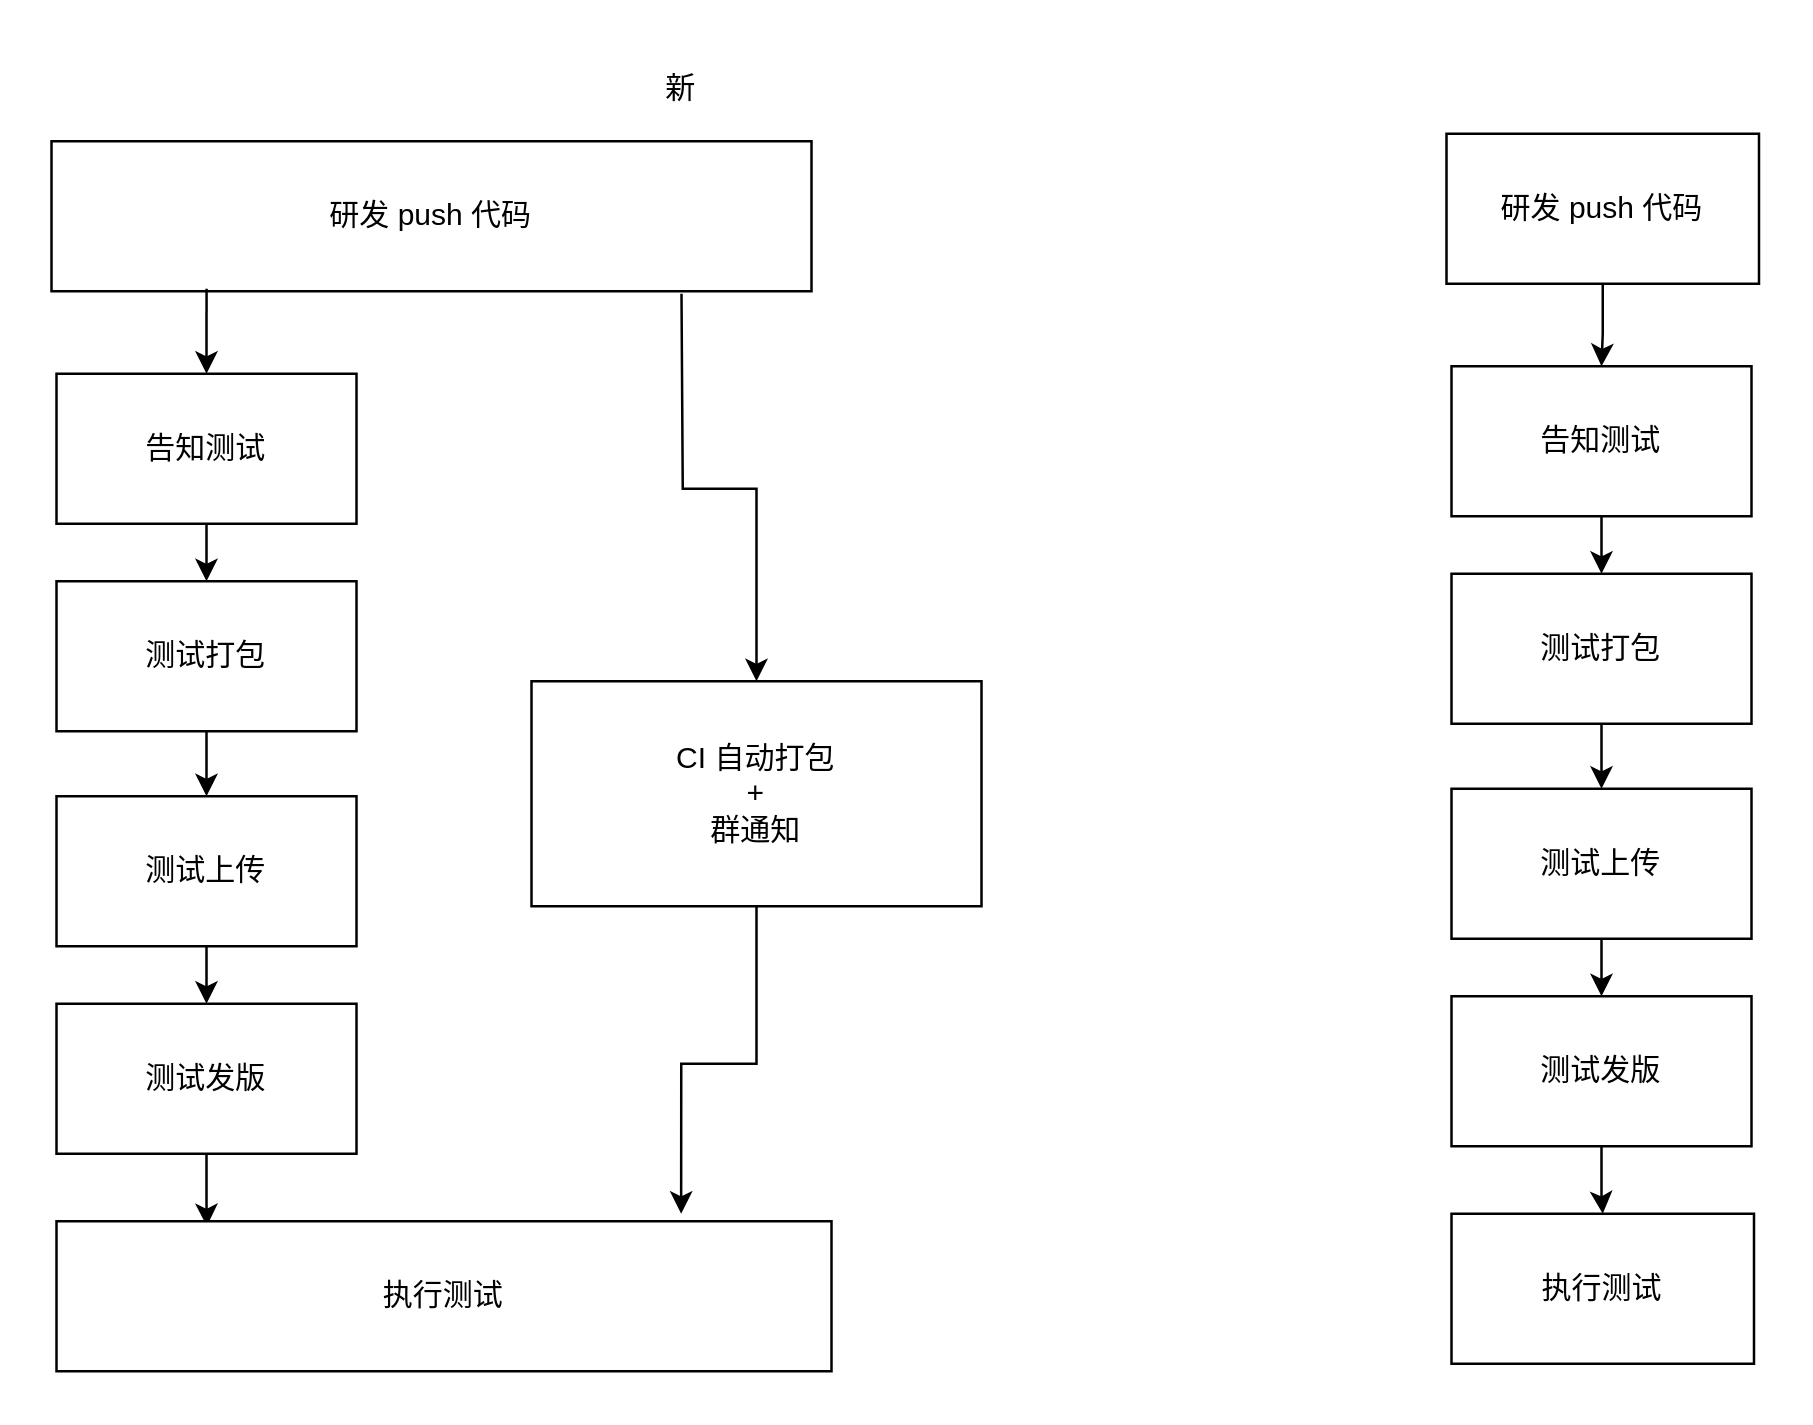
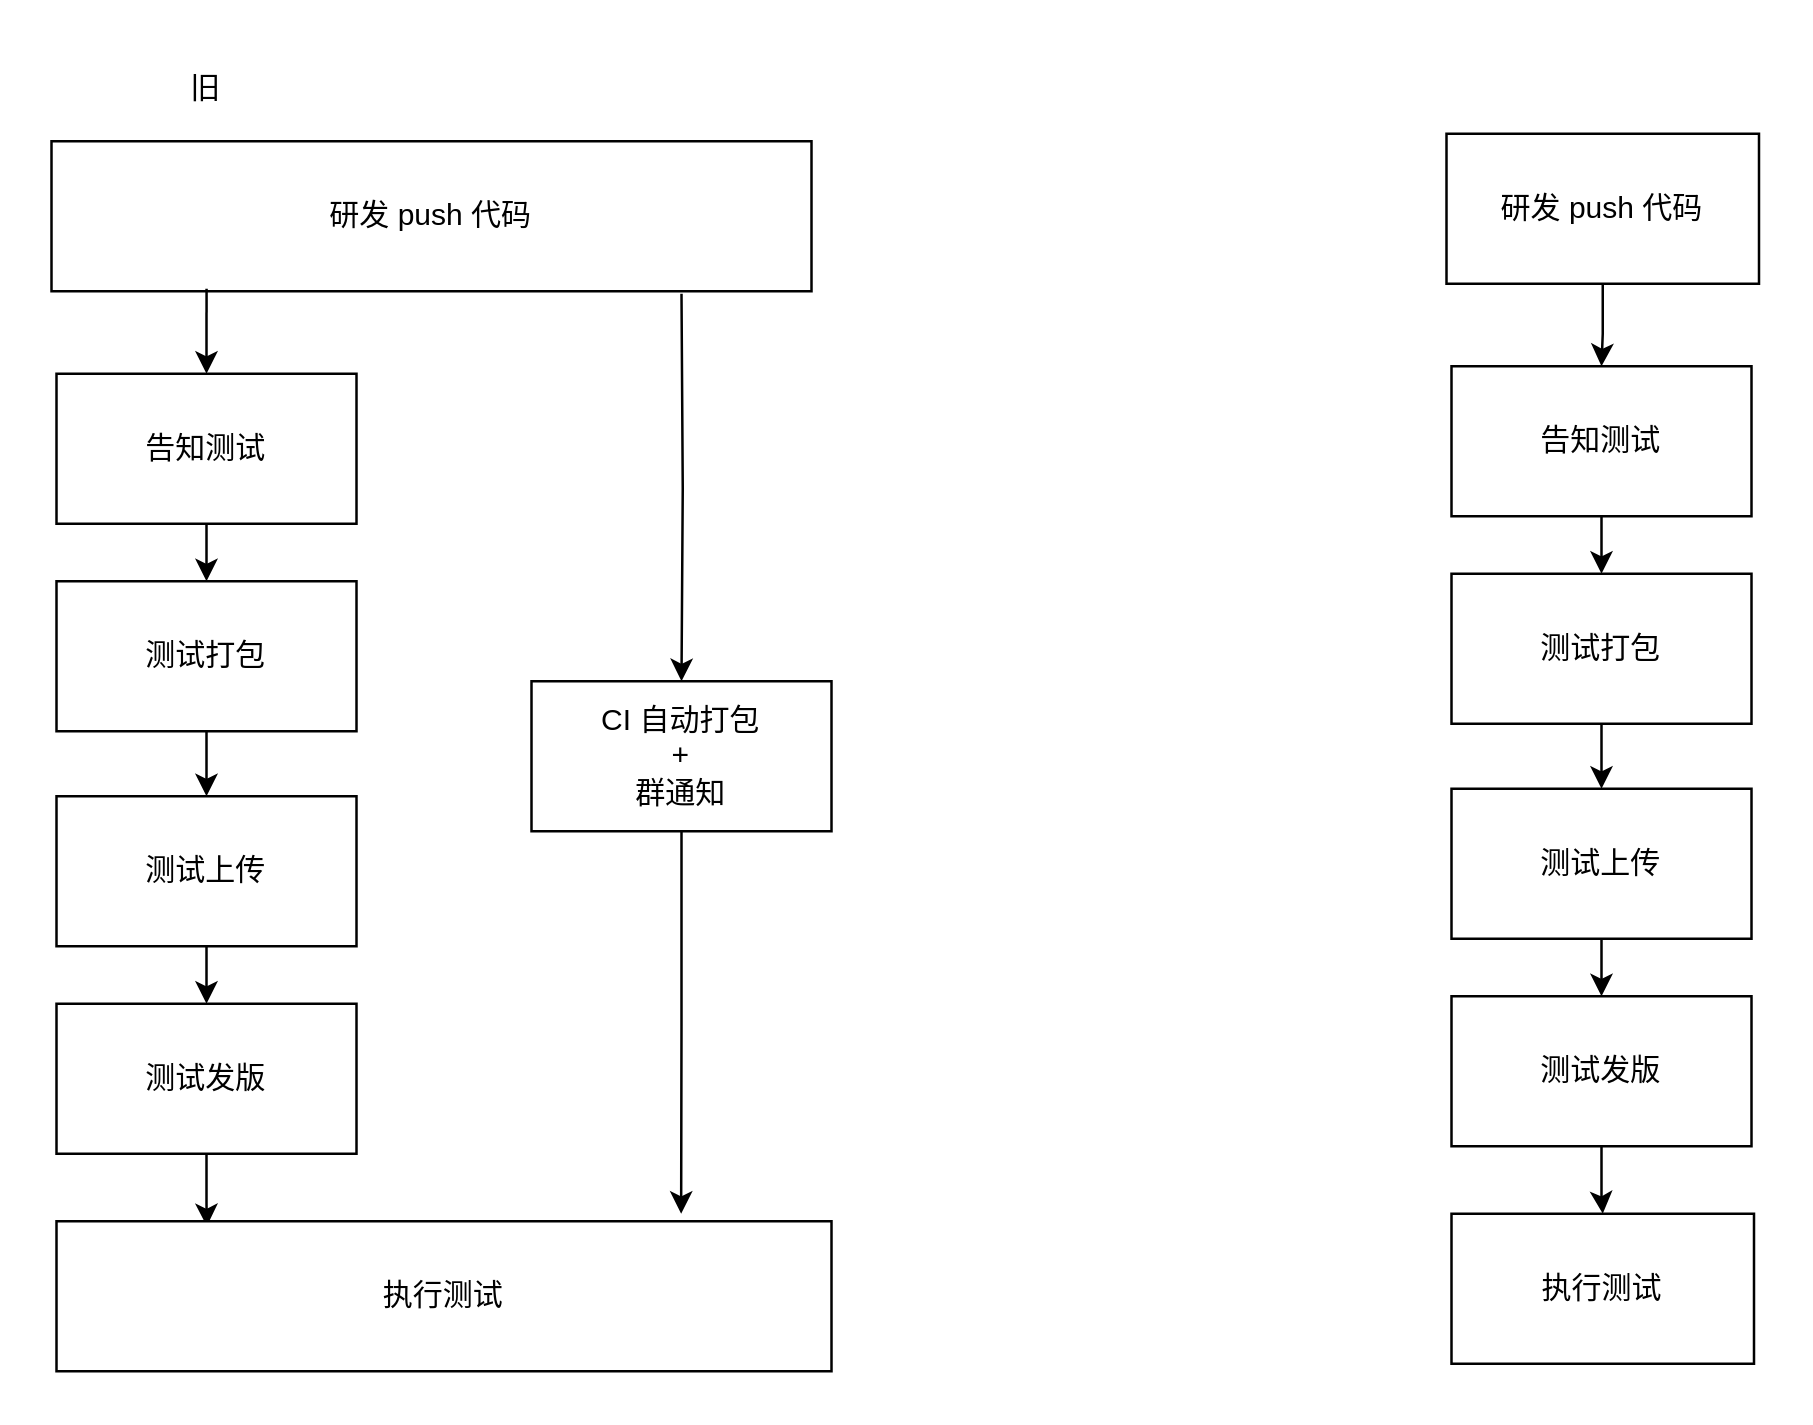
  <mxCell id="0" />
  <mxCell id="1" parent="0" />
  <mxCell id="2" value="研发 push 代码" style="rounded=0;whiteSpace=wrap;html=1;" vertex="1" parent="1"><mxGeometry x="20" y="56" width="304" height="60" as="geometry" /></mxCell>
  <mxCell id="3" value="" style="edgeStyle=orthogonalEdgeStyle;rounded=0;orthogonalLoop=1;jettySize=auto;html=1;" edge="1" parent="1" source="4" target="6"><mxGeometry relative="1" as="geometry" /></mxCell>
  <mxCell id="4" value="告知测试" style="rounded=0;whiteSpace=wrap;html=1;" vertex="1" parent="1"><mxGeometry x="22" y="149" width="120" height="60" as="geometry" /></mxCell>
  <mxCell id="5" value="" style="edgeStyle=orthogonalEdgeStyle;rounded=0;orthogonalLoop=1;jettySize=auto;html=1;" edge="1" parent="1" source="6" target="8"><mxGeometry relative="1" as="geometry" /></mxCell>
  <mxCell id="6" value="测试打包" style="rounded=0;whiteSpace=wrap;html=1;" vertex="1" parent="1"><mxGeometry x="22" y="232" width="120" height="60" as="geometry" /></mxCell>
  <mxCell id="7" value="" style="edgeStyle=orthogonalEdgeStyle;rounded=0;orthogonalLoop=1;jettySize=auto;html=1;" edge="1" parent="1" source="8" target="10"><mxGeometry relative="1" as="geometry" /></mxCell>
  <mxCell id="8" value="测试上传" style="rounded=0;whiteSpace=wrap;html=1;" vertex="1" parent="1"><mxGeometry x="22" y="318" width="120" height="60" as="geometry" /></mxCell>
  <mxCell id="9" value="" style="edgeStyle=orthogonalEdgeStyle;rounded=0;orthogonalLoop=1;jettySize=auto;html=1;entryX=0.194;entryY=0.033;entryDx=0;entryDy=0;entryPerimeter=0;" edge="1" parent="1" source="10" target="14"><mxGeometry relative="1" as="geometry" /></mxCell>
  <mxCell id="10" value="测试发版" style="rounded=0;whiteSpace=wrap;html=1;" vertex="1" parent="1"><mxGeometry x="22" y="401" width="120" height="60" as="geometry" /></mxCell>
  <mxCell id="11" value="" style="edgeStyle=orthogonalEdgeStyle;rounded=0;orthogonalLoop=1;jettySize=auto;html=1;entryX=0.806;entryY=-0.05;entryDx=0;entryDy=0;entryPerimeter=0;" edge="1" parent="1" source="12" target="14"><mxGeometry relative="1" as="geometry" /></mxCell>
- <mxCell id="12" value="CI 自动打包&lt;br&gt;+&lt;br&gt;群通知" style="rounded=0;whiteSpace=wrap;html=1;" vertex="1" parent="1"><mxGeometry x="212" y="272" width="180" height="90" as="geometry" /></mxCell>
+ <mxCell id="12" value="CI 自动打包&lt;br&gt;+&lt;br&gt;群通知" style="rounded=0;whiteSpace=wrap;html=1;" vertex="1" parent="1"><mxGeometry x="212" y="272" width="120" height="60" as="geometry" /></mxCell>
  <mxCell id="13" value="" style="edgeStyle=orthogonalEdgeStyle;rounded=0;orthogonalLoop=1;jettySize=auto;html=1;exitX=0.5;exitY=1;exitDx=0;exitDy=0;entryX=0.5;entryY=0;entryDx=0;entryDy=0;" edge="1" parent="1" target="12"><mxGeometry relative="1" as="geometry"><mxPoint x="272" y="117" as="sourcePoint" /><mxPoint x="92" y="111" as="targetPoint" /></mxGeometry></mxCell>
  <mxCell id="14" value="执行测试" style="rounded=0;whiteSpace=wrap;html=1;" vertex="1" parent="1"><mxGeometry x="22" y="488" width="310" height="60" as="geometry" /></mxCell>
- <mxCell id="16" value="新" style="text;html=1;strokeColor=none;fillColor=none;align=center;verticalAlign=middle;whiteSpace=wrap;rounded=0;" vertex="1" parent="1"><mxGeometry x="242" y="20" width="60" height="30" as="geometry" /></mxCell>
+ <mxCell id="15" value="旧" style="text;html=1;strokeColor=none;fillColor=none;align=center;verticalAlign=middle;whiteSpace=wrap;rounded=0;" vertex="1" parent="1"><mxGeometry x="52" y="20" width="60" height="30" as="geometry" /></mxCell>
  <mxCell id="17" value="" style="endArrow=classic;html=1;rounded=0;entryX=0.5;entryY=0;entryDx=0;entryDy=0;exitX=0.204;exitY=0.983;exitDx=0;exitDy=0;exitPerimeter=0;" edge="1" parent="1" source="2" target="4"><mxGeometry width="50" height="50" relative="1" as="geometry"><mxPoint x="82" y="124" as="sourcePoint" /><mxPoint x="-51" y="195" as="targetPoint" /></mxGeometry></mxCell>
  <mxCell id="18" value="" style="edgeStyle=orthogonalEdgeStyle;rounded=0;orthogonalLoop=1;jettySize=auto;html=1;entryX=0.5;entryY=0;entryDx=0;entryDy=0;" edge="1" parent="1" source="19" target="21"><mxGeometry relative="1" as="geometry" /></mxCell>
  <mxCell id="19" value="研发 push 代码" style="rounded=0;whiteSpace=wrap;html=1;" vertex="1" parent="1"><mxGeometry x="578" y="53" width="125" height="60" as="geometry" /></mxCell>
  <mxCell id="20" value="" style="edgeStyle=orthogonalEdgeStyle;rounded=0;orthogonalLoop=1;jettySize=auto;html=1;" edge="1" parent="1" source="21" target="23"><mxGeometry relative="1" as="geometry" /></mxCell>
  <mxCell id="21" value="告知测试" style="rounded=0;whiteSpace=wrap;html=1;" vertex="1" parent="1"><mxGeometry x="580" y="146" width="120" height="60" as="geometry" /></mxCell>
  <mxCell id="22" value="" style="edgeStyle=orthogonalEdgeStyle;rounded=0;orthogonalLoop=1;jettySize=auto;html=1;" edge="1" parent="1" source="23" target="25"><mxGeometry relative="1" as="geometry" /></mxCell>
  <mxCell id="23" value="测试打包" style="rounded=0;whiteSpace=wrap;html=1;" vertex="1" parent="1"><mxGeometry x="580" y="229" width="120" height="60" as="geometry" /></mxCell>
  <mxCell id="24" value="" style="edgeStyle=orthogonalEdgeStyle;rounded=0;orthogonalLoop=1;jettySize=auto;html=1;" edge="1" parent="1" source="25" target="27"><mxGeometry relative="1" as="geometry" /></mxCell>
  <mxCell id="25" value="测试上传" style="rounded=0;whiteSpace=wrap;html=1;" vertex="1" parent="1"><mxGeometry x="580" y="315" width="120" height="60" as="geometry" /></mxCell>
  <mxCell id="26" value="" style="edgeStyle=orthogonalEdgeStyle;rounded=0;orthogonalLoop=1;jettySize=auto;html=1;" edge="1" parent="1" source="27" target="28"><mxGeometry relative="1" as="geometry" /></mxCell>
  <mxCell id="27" value="测试发版" style="rounded=0;whiteSpace=wrap;html=1;" vertex="1" parent="1"><mxGeometry x="580" y="398" width="120" height="60" as="geometry" /></mxCell>
  <mxCell id="28" value="执行测试" style="rounded=0;whiteSpace=wrap;html=1;" vertex="1" parent="1"><mxGeometry x="580" y="485" width="121" height="60" as="geometry" /></mxCell>
